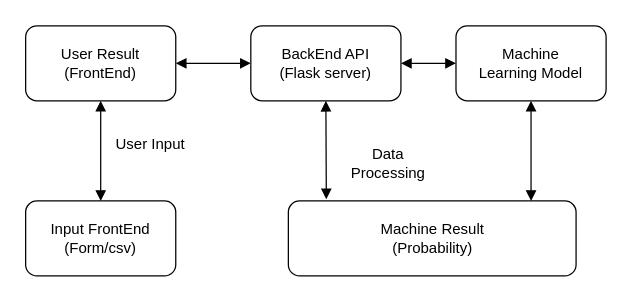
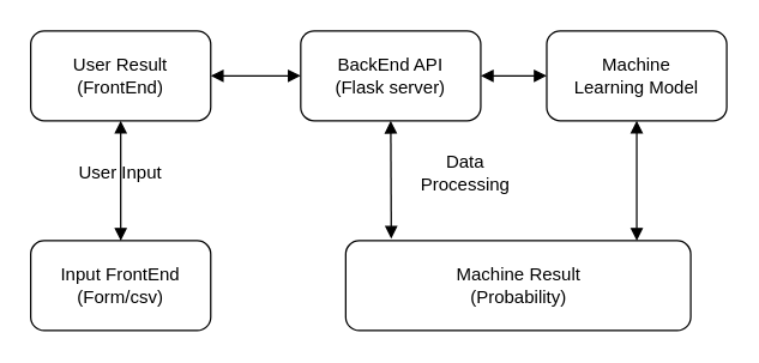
  <mxCell id="0" />
  <mxCell id="1" parent="0" />
  <mxCell id="2" value="" style="rounded=1;whiteSpace=wrap;html=1;" vertex="1" parent="1"><mxGeometry x="20" y="20" width="120" height="60" as="geometry" /></mxCell>
  <mxCell id="3" value="" style="endArrow=block;startArrow=block;endFill=1;startFill=1;html=1;rounded=0;exitX=1;exitY=0.5;exitDx=0;exitDy=0;entryX=0;entryY=0.5;entryDx=0;entryDy=0;" edge="1" parent="1" source="2" target="4"><mxGeometry width="160" relative="1" as="geometry"><mxPoint x="-40" y="190" as="sourcePoint" /><mxPoint x="120" y="190" as="targetPoint" /></mxGeometry></mxCell>
  <mxCell id="4" value="" style="rounded=1;whiteSpace=wrap;html=1;" vertex="1" parent="1"><mxGeometry x="200" y="20" width="120" height="60" as="geometry" /></mxCell>
  <mxCell id="5" value="" style="rounded=1;whiteSpace=wrap;html=1;" vertex="1" parent="1"><mxGeometry x="364" y="20" width="120" height="60" as="geometry" /></mxCell>
  <mxCell id="6" value="" style="endArrow=block;startArrow=block;endFill=1;startFill=1;html=1;rounded=0;exitX=1;exitY=0.5;exitDx=0;exitDy=0;entryX=0;entryY=0.5;entryDx=0;entryDy=0;" edge="1" parent="1" source="4" target="5"><mxGeometry width="160" relative="1" as="geometry"><mxPoint x="140" y="110" as="sourcePoint" /><mxPoint x="200" y="110" as="targetPoint" /><Array as="points" /></mxGeometry></mxCell>
  <mxCell id="7" value="" style="rounded=1;whiteSpace=wrap;html=1;" vertex="1" parent="1"><mxGeometry x="20" y="160" width="120" height="60" as="geometry" /></mxCell>
  <mxCell id="8" value="" style="rounded=1;whiteSpace=wrap;html=1;" vertex="1" parent="1"><mxGeometry x="230" y="160" width="230" height="60" as="geometry" /></mxCell>
  <mxCell id="9" value="" style="endArrow=block;startArrow=block;endFill=1;startFill=1;html=1;rounded=0;exitX=0.5;exitY=0;exitDx=0;exitDy=0;entryX=0.5;entryY=1;entryDx=0;entryDy=0;" edge="1" parent="1" source="7" target="2"><mxGeometry width="160" relative="1" as="geometry"><mxPoint x="330" y="60" as="sourcePoint" /><mxPoint x="374" y="60" as="targetPoint" /><Array as="points" /></mxGeometry></mxCell>
  <mxCell id="10" value="" style="endArrow=block;startArrow=block;endFill=1;startFill=1;html=1;rounded=0;exitX=0.5;exitY=1;exitDx=0;exitDy=0;entryX=0.132;entryY=-0.022;entryDx=0;entryDy=0;entryPerimeter=0;" edge="1" parent="1" source="4" target="8"><mxGeometry width="160" relative="1" as="geometry"><mxPoint x="340" y="70" as="sourcePoint" /><mxPoint x="270" y="130" as="targetPoint" /><Array as="points" /></mxGeometry></mxCell>
  <mxCell id="11" value="" style="endArrow=block;startArrow=block;endFill=1;startFill=1;html=1;rounded=0;entryX=0.5;entryY=1;entryDx=0;entryDy=0;" edge="1" parent="1" target="5"><mxGeometry width="160" relative="1" as="geometry"><mxPoint x="424" y="160" as="sourcePoint" /><mxPoint x="394" y="80" as="targetPoint" /><Array as="points" /></mxGeometry></mxCell>
  <mxCell id="12" value="User Result&lt;div&gt;(FrontEnd)&lt;/div&gt;" style="text;html=1;align=center;verticalAlign=middle;whiteSpace=wrap;rounded=0;" vertex="1" parent="1"><mxGeometry x="30" y="30" width="100" height="40" as="geometry" /></mxCell>
  <mxCell id="13" value="BackEnd API&lt;div&gt;(Flask server)&lt;/div&gt;" style="text;html=1;align=center;verticalAlign=middle;whiteSpace=wrap;rounded=0;" vertex="1" parent="1"><mxGeometry x="215" y="27.5" width="90" height="45" as="geometry" /></mxCell>
  <mxCell id="14" value="Machine Learning Model" style="text;html=1;align=center;verticalAlign=middle;whiteSpace=wrap;rounded=0;" vertex="1" parent="1"><mxGeometry x="377" y="27.5" width="94" height="45" as="geometry" /></mxCell>
  <mxCell id="15" value="Machine Result&lt;div&gt;(Probability)&lt;/div&gt;" style="text;html=1;align=center;verticalAlign=middle;whiteSpace=wrap;rounded=0;" vertex="1" parent="1"><mxGeometry x="282.5" y="172.5" width="125" height="35" as="geometry" /></mxCell>
  <mxCell id="16" value="Input FrontEnd&lt;div&gt;(Form/csv)&lt;/div&gt;" style="text;html=1;align=center;verticalAlign=middle;whiteSpace=wrap;rounded=0;" vertex="1" parent="1"><mxGeometry x="35" y="167.5" width="90" height="45" as="geometry" /></mxCell>
- <mxCell id="17" value="User Input" style="text;html=1;align=center;verticalAlign=middle;whiteSpace=wrap;rounded=0;" vertex="1" parent="1"><mxGeometry x="90" y="100" width="60" height="30" as="geometry" /></mxCell>
- <mxCell id="18" value="Data Processing" style="text;html=1;align=center;verticalAlign=middle;whiteSpace=wrap;rounded=0;" vertex="1" parent="1"><mxGeometry x="270" y="115" width="80" height="30" as="geometry" /></mxCell>
+ <mxCell id="17" value="User Input" style="text;html=1;align=center;verticalAlign=middle;whiteSpace=wrap;rounded=0;" vertex="1" parent="1"><mxGeometry x="50" y="100" width="60" height="30" as="geometry" /></mxCell>
+ <mxCell id="18" value="Data Processing" style="text;html=1;align=center;verticalAlign=middle;whiteSpace=wrap;rounded=0;" vertex="1" parent="1"><mxGeometry x="270" y="100" width="80" height="30" as="geometry" /></mxCell>
